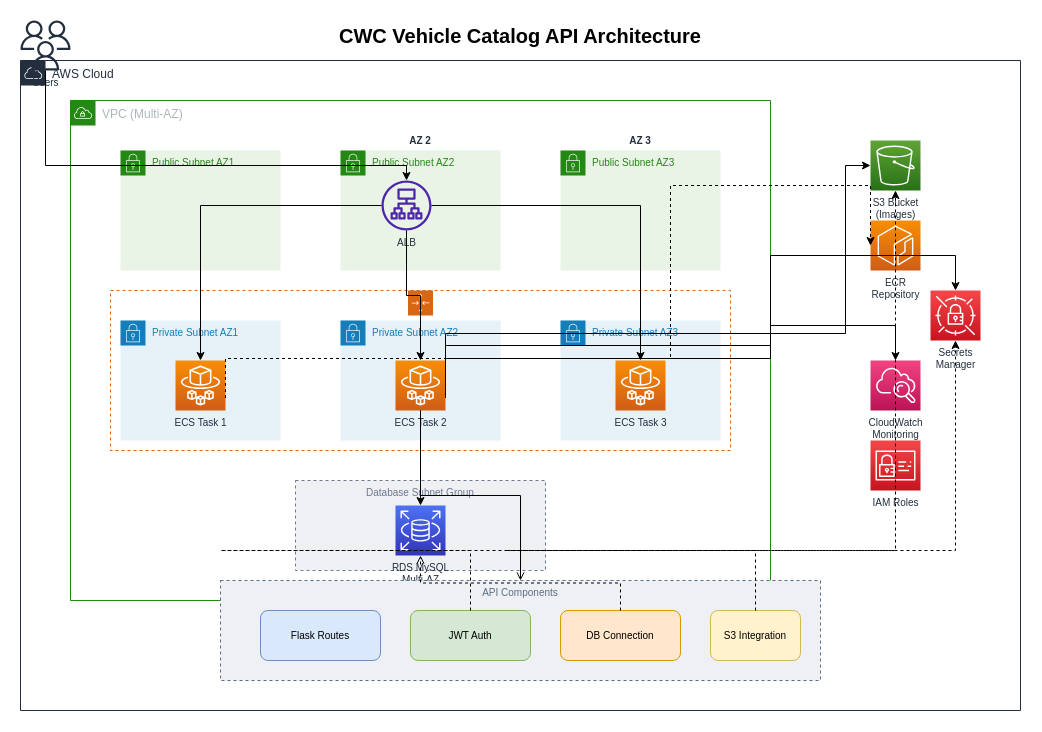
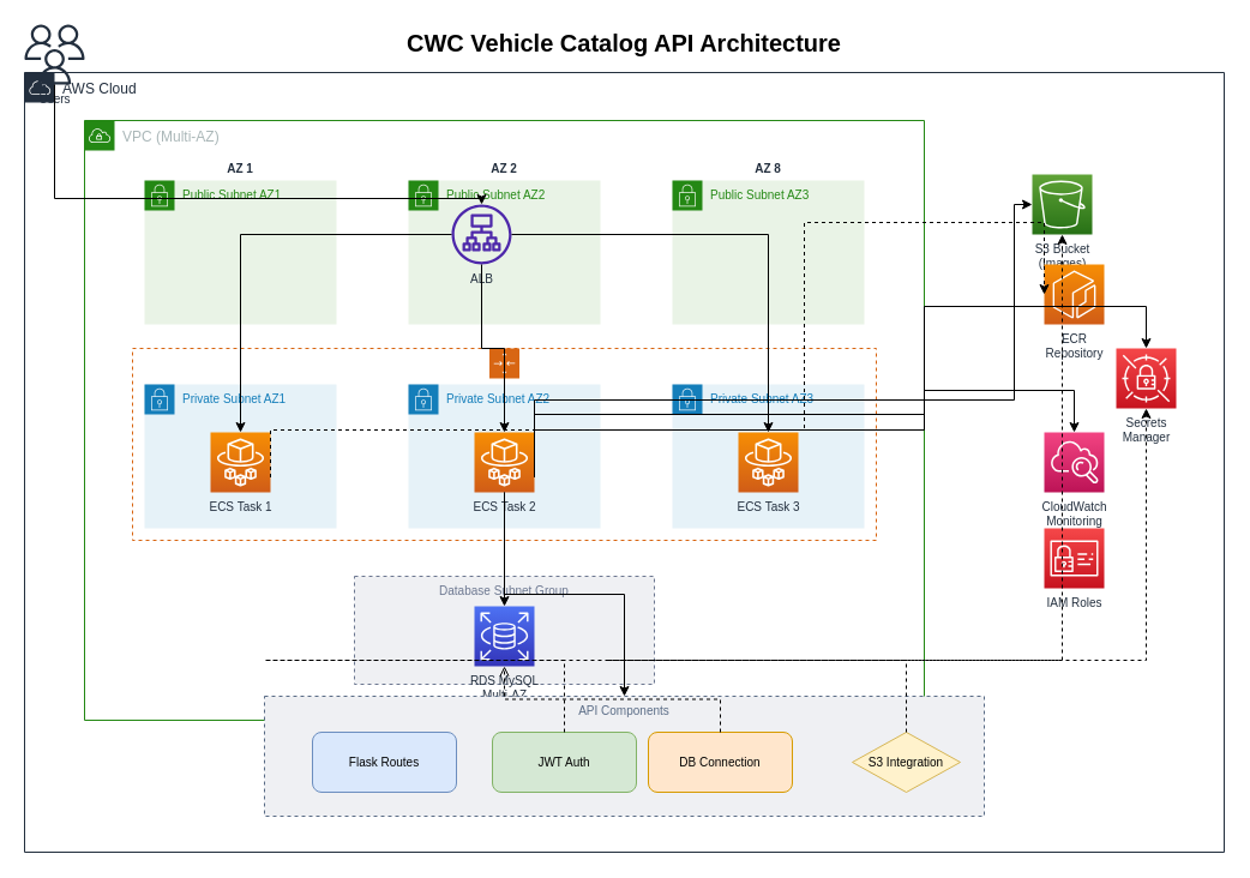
  <mxCell id="0" />
  <mxCell id="1" parent="0" />
  <mxCell id="2" value="CWC Vehicle Catalog API Architecture" style="text;html=1;strokeColor=none;fillColor=none;align=center;verticalAlign=middle;whiteSpace=wrap;rounded=0;fontSize=20;fontStyle=1" vertex="1" parent="1"><mxGeometry x="220" y="20" width="600" height="30" as="geometry" /></mxCell>
  <mxCell id="3" value="AWS Cloud" style="points=[[0,0],[0.25,0],[0.5,0],[0.75,0],[1,0],[1,0.25],[1,0.5],[1,0.75],[1,1],[0.75,1],[0.5,1],[0.25,1],[0,1],[0,0.75],[0,0.5],[0,0.25]];outlineConnect=0;gradientColor=none;html=1;whiteSpace=wrap;fontSize=12;fontStyle=0;container=1;pointerEvents=0;collapsible=0;recursiveResize=0;shape=mxgraph.aws4.group;grIcon=mxgraph.aws4.group_aws_cloud;strokeColor=#232F3E;fillColor=none;verticalAlign=top;align=left;spacingLeft=30;fontColor=#232F3E;dashed=0;" vertex="1" parent="1"><mxGeometry x="20" y="60" width="1000" height="650" as="geometry" /></mxCell>
  <mxCell id="4" value="VPC (Multi-AZ)" style="points=[[0,0],[0.25,0],[0.5,0],[0.75,0],[1,0],[1,0.25],[1,0.5],[1,0.75],[1,1],[0.75,1],[0.5,1],[0.25,1],[0,1],[0,0.75],[0,0.5],[0,0.25]];outlineConnect=0;gradientColor=none;html=1;whiteSpace=wrap;fontSize=12;fontStyle=0;container=1;pointerEvents=0;collapsible=0;recursiveResize=0;shape=mxgraph.aws4.group;grIcon=mxgraph.aws4.group_vpc;strokeColor=#248814;fillColor=none;verticalAlign=top;align=left;spacingLeft=30;fontColor=#AAB7B8;dashed=0;" vertex="1" parent="3"><mxGeometry x="50" y="40" width="700" height="500" as="geometry" /></mxCell>
+ <mxCell id="5" value="AZ 1" style="text;html=1;strokeColor=none;fillColor=none;align=center;verticalAlign=middle;whiteSpace=wrap;rounded=0;fontSize=10;fontStyle=1;fontColor=#232F3E;" vertex="1" parent="4"><mxGeometry x="80" y="30" width="100" height="20" as="geometry" /></mxCell>
  <mxCell id="6" value="AZ 2" style="text;html=1;strokeColor=none;fillColor=none;align=center;verticalAlign=middle;whiteSpace=wrap;rounded=0;fontSize=10;fontStyle=1;fontColor=#232F3E;" vertex="1" parent="4"><mxGeometry x="300" y="30" width="100" height="20" as="geometry" /></mxCell>
- <mxCell id="7" value="AZ 3" style="text;html=1;strokeColor=none;fillColor=none;align=center;verticalAlign=middle;whiteSpace=wrap;rounded=0;fontSize=10;fontStyle=1;fontColor=#232F3E;" vertex="1" parent="4"><mxGeometry x="520" y="30" width="100" height="20" as="geometry" /></mxCell>
+ <mxCell id="7" value="AZ 8" style="text;html=1;strokeColor=none;fillColor=none;align=center;verticalAlign=middle;whiteSpace=wrap;rounded=0;fontSize=10;fontStyle=1;fontColor=#232F3E;" vertex="1" parent="4"><mxGeometry x="520" y="30" width="100" height="20" as="geometry" /></mxCell>
  <mxCell id="8" value="Public Subnet AZ1" style="points=[[0,0],[0.25,0],[0.5,0],[0.75,0],[1,0],[1,0.25],[1,0.5],[1,0.75],[1,1],[0.75,1],[0.5,1],[0.25,1],[0,1],[0,0.75],[0,0.5],[0,0.25]];outlineConnect=0;gradientColor=none;html=1;whiteSpace=wrap;fontSize=10;fontStyle=0;container=1;pointerEvents=0;collapsible=0;recursiveResize=0;shape=mxgraph.aws4.group;grIcon=mxgraph.aws4.group_security_group;grStroke=0;strokeColor=#248814;fillColor=#E9F3E6;verticalAlign=top;align=left;spacingLeft=30;fontColor=#248814;dashed=0;" vertex="1" parent="4"><mxGeometry x="50" y="50" width="160" height="120" as="geometry" /></mxCell>
  <mxCell id="9" value="Public Subnet AZ2" style="points=[[0,0],[0.25,0],[0.5,0],[0.75,0],[1,0],[1,0.25],[1,0.5],[1,0.75],[1,1],[0.75,1],[0.5,1],[0.25,1],[0,1],[0,0.75],[0,0.5],[0,0.25]];outlineConnect=0;gradientColor=none;html=1;whiteSpace=wrap;fontSize=10;fontStyle=0;container=1;pointerEvents=0;collapsible=0;recursiveResize=0;shape=mxgraph.aws4.group;grIcon=mxgraph.aws4.group_security_group;grStroke=0;strokeColor=#248814;fillColor=#E9F3E6;verticalAlign=top;align=left;spacingLeft=30;fontColor=#248814;dashed=0;" vertex="1" parent="4"><mxGeometry x="270" y="50" width="160" height="120" as="geometry" /></mxCell>
  <mxCell id="10" value="Public Subnet AZ3" style="points=[[0,0],[0.25,0],[0.5,0],[0.75,0],[1,0],[1,0.25],[1,0.5],[1,0.75],[1,1],[0.75,1],[0.5,1],[0.25,1],[0,1],[0,0.75],[0,0.5],[0,0.25]];outlineConnect=0;gradientColor=none;html=1;whiteSpace=wrap;fontSize=10;fontStyle=0;container=1;pointerEvents=0;collapsible=0;recursiveResize=0;shape=mxgraph.aws4.group;grIcon=mxgraph.aws4.group_security_group;grStroke=0;strokeColor=#248814;fillColor=#E9F3E6;verticalAlign=top;align=left;spacingLeft=30;fontColor=#248814;dashed=0;" vertex="1" parent="4"><mxGeometry x="490" y="50" width="160" height="120" as="geometry" /></mxCell>
- <mxCell id="11" value="ALB" style="sketch=0;outlineConnect=0;fontColor=#232F3E;gradientColor=none;fillColor=#4D27AA;strokeColor=none;dashed=0;verticalLabelPosition=bottom;verticalAlign=top;align=center;html=1;fontSize=10;fontStyle=0;aspect=fixed;pointerEvents=1;shape=mxgraph.aws4.application_load_balancer;" vertex="1" parent="4"><mxGeometry x="311" y="80" width="50" height="50" as="geometry" /></mxCell>
+ <mxCell id="11" value="ALB" style="sketch=0;outlineConnect=0;fontColor=#232F3E;gradientColor=none;fillColor=#4D27AA;strokeColor=none;dashed=0;verticalLabelPosition=bottom;verticalAlign=top;align=center;html=1;fontSize=10;fontStyle=0;aspect=fixed;pointerEvents=1;shape=mxgraph.aws4.application_load_balancer;" vertex="1" parent="4"><mxGeometry x="306" y="70" width="50" height="50" as="geometry" /></mxCell>
  <mxCell id="12" value="Auto Scaling Group" style="points=[[0,0],[0.25,0],[0.5,0],[0.75,0],[1,0],[1,0.25],[1,0.5],[1,0.75],[1,1],[0.75,1],[0.5,1],[0.25,1],[0,1],[0,0.75],[0,0.5],[0,0.25]];outlineConnect=0;gradientColor=none;html=1;whiteSpace=wrap;fontSize=10;fontStyle=0;container=0;pointerEvents=0;collapsible=0;recursiveResize=0;shape=mxgraph.aws4.groupCenter;grIcon=mxgraph.aws4.group_auto_scaling_group;grStroke=1;strokeColor=#D86613;fillColor=none;verticalAlign=top;align=center;fontColor=#D86613;dashed=1;spacingTop=25;" vertex="1" parent="4"><mxGeometry x="40" y="190" width="620" height="160" as="geometry" /></mxCell>
  <mxCell id="13" value="Private Subnet AZ1" style="points=[[0,0],[0.25,0],[0.5,0],[0.75,0],[1,0],[1,0.25],[1,0.5],[1,0.75],[1,1],[0.75,1],[0.5,1],[0.25,1],[0,1],[0,0.75],[0,0.5],[0,0.25]];outlineConnect=0;gradientColor=none;html=1;whiteSpace=wrap;fontSize=10;fontStyle=0;container=1;pointerEvents=0;collapsible=0;recursiveResize=0;shape=mxgraph.aws4.group;grIcon=mxgraph.aws4.group_security_group;grStroke=0;strokeColor=#147EBA;fillColor=#E6F2F8;verticalAlign=top;align=left;spacingLeft=30;fontColor=#147EBA;dashed=0;" vertex="1" parent="4"><mxGeometry x="50" y="220" width="160" height="120" as="geometry" /></mxCell>
  <mxCell id="14" value="ECS Task 1" style="sketch=0;points=[[0,0,0],[0.25,0,0],[0.5,0,0],[0.75,0,0],[1,0,0],[0,1,0],[0.25,1,0],[0.5,1,0],[0.75,1,0],[1,1,0],[0,0.25,0],[0,0.5,0],[0,0.75,0],[1,0.25,0],[1,0.5,0],[1,0.75,0]];outlineConnect=0;fontColor=#232F3E;gradientColor=#F78E04;gradientDirection=north;fillColor=#D05C17;strokeColor=#ffffff;dashed=0;verticalLabelPosition=bottom;verticalAlign=top;align=center;html=1;fontSize=10;fontStyle=0;aspect=fixed;shape=mxgraph.aws4.resourceIcon;resIcon=mxgraph.aws4.fargate;" vertex="1" parent="13"><mxGeometry x="55" y="40" width="50" height="50" as="geometry" /></mxCell>
  <mxCell id="15" value="Private Subnet AZ2" style="points=[[0,0],[0.25,0],[0.5,0],[0.75,0],[1,0],[1,0.25],[1,0.5],[1,0.75],[1,1],[0.75,1],[0.5,1],[0.25,1],[0,1],[0,0.75],[0,0.5],[0,0.25]];outlineConnect=0;gradientColor=none;html=1;whiteSpace=wrap;fontSize=10;fontStyle=0;container=1;pointerEvents=0;collapsible=0;recursiveResize=0;shape=mxgraph.aws4.group;grIcon=mxgraph.aws4.group_security_group;grStroke=0;strokeColor=#147EBA;fillColor=#E6F2F8;verticalAlign=top;align=left;spacingLeft=30;fontColor=#147EBA;dashed=0;" vertex="1" parent="4"><mxGeometry x="270" y="220" width="160" height="120" as="geometry" /></mxCell>
  <mxCell id="16" value="ECS Task 2" style="sketch=0;points=[[0,0,0],[0.25,0,0],[0.5,0,0],[0.75,0,0],[1,0,0],[0,1,0],[0.25,1,0],[0.5,1,0],[0.75,1,0],[1,1,0],[0,0.25,0],[0,0.5,0],[0,0.75,0],[1,0.25,0],[1,0.5,0],[1,0.75,0]];outlineConnect=0;fontColor=#232F3E;gradientColor=#F78E04;gradientDirection=north;fillColor=#D05C17;strokeColor=#ffffff;dashed=0;verticalLabelPosition=bottom;verticalAlign=top;align=center;html=1;fontSize=10;fontStyle=0;aspect=fixed;shape=mxgraph.aws4.resourceIcon;resIcon=mxgraph.aws4.fargate;" vertex="1" parent="15"><mxGeometry x="55" y="40" width="50" height="50" as="geometry" /></mxCell>
  <mxCell id="17" value="Private Subnet AZ3" style="points=[[0,0],[0.25,0],[0.5,0],[0.75,0],[1,0],[1,0.25],[1,0.5],[1,0.75],[1,1],[0.75,1],[0.5,1],[0.25,1],[0,1],[0,0.75],[0,0.5],[0,0.25]];outlineConnect=0;gradientColor=none;html=1;whiteSpace=wrap;fontSize=10;fontStyle=0;container=1;pointerEvents=0;collapsible=0;recursiveResize=0;shape=mxgraph.aws4.group;grIcon=mxgraph.aws4.group_security_group;grStroke=0;strokeColor=#147EBA;fillColor=#E6F2F8;verticalAlign=top;align=left;spacingLeft=30;fontColor=#147EBA;dashed=0;" vertex="1" parent="4"><mxGeometry x="490" y="220" width="160" height="120" as="geometry" /></mxCell>
  <mxCell id="18" value="ECS Task 3" style="sketch=0;points=[[0,0,0],[0.25,0,0],[0.5,0,0],[0.75,0,0],[1,0,0],[0,1,0],[0.25,1,0],[0.5,1,0],[0.75,1,0],[1,1,0],[0,0.25,0],[0,0.5,0],[0,0.75,0],[1,0.25,0],[1,0.5,0],[1,0.75,0]];outlineConnect=0;fontColor=#232F3E;gradientColor=#F78E04;gradientDirection=north;fillColor=#D05C17;strokeColor=#ffffff;dashed=0;verticalLabelPosition=bottom;verticalAlign=top;align=center;html=1;fontSize=10;fontStyle=0;aspect=fixed;shape=mxgraph.aws4.resourceIcon;resIcon=mxgraph.aws4.fargate;" vertex="1" parent="17"><mxGeometry x="55" y="40" width="50" height="50" as="geometry" /></mxCell>
  <mxCell id="19" value="Database Subnet Group" style="fillColor=#EFF0F3;strokeColor=#6D7891;dashed=1;verticalAlign=top;fontStyle=0;fontColor=#6D7891;whiteSpace=wrap;html=1;fontSize=10;" vertex="1" parent="4"><mxGeometry x="225" y="380" width="250" height="90" as="geometry" /></mxCell>
  <mxCell id="20" value="RDS MySQL&#10;Multi-AZ" style="sketch=0;points=[[0,0,0],[0.25,0,0],[0.5,0,0],[0.75,0,0],[1,0,0],[0,1,0],[0.25,1,0],[0.5,1,0],[0.75,1,0],[1,1,0],[0,0.25,0],[0,0.5,0],[0,0.75,0],[1,0.25,0],[1,0.5,0],[1,0.75,0]];outlineConnect=0;fontColor=#232F3E;gradientColor=#4D72F3;gradientDirection=north;fillColor=#3334B9;strokeColor=#ffffff;dashed=0;verticalLabelPosition=bottom;verticalAlign=top;align=center;html=1;fontSize=10;fontStyle=0;aspect=fixed;shape=mxgraph.aws4.resourceIcon;resIcon=mxgraph.aws4.rds;" vertex="1" parent="19"><mxGeometry x="100" y="25" width="50" height="50" as="geometry" /></mxCell>
- <mxCell id="21" value="S3 Bucket&#10;(Images)" style="sketch=0;points=[[0,0,0],[0.25,0,0],[0.5,0,0],[0.75,0,0],[1,0,0],[0,1,0],[0.25,1,0],[0.5,1,0],[0.75,1,0],[1,1,0],[0,0.25,0],[0,0.5,0],[0,0.75,0],[1,0.25,0],[1,0.5,0],[1,0.75,0]];outlineConnect=0;fontColor=#232F3E;gradientColor=#60A337;gradientDirection=north;fillColor=#277116;strokeColor=#ffffff;dashed=0;verticalLabelPosition=bottom;verticalAlign=top;align=center;html=1;fontSize=10;fontStyle=0;aspect=fixed;shape=mxgraph.aws4.resourceIcon;resIcon=mxgraph.aws4.s3;" vertex="1" parent="3"><mxGeometry x="850" y="80" width="50" height="50" as="geometry" /></mxCell>
+ <mxCell id="21" value="S3 Bucket&#10;(Images)" style="sketch=0;points=[[0,0,0],[0.25,0,0],[0.5,0,0],[0.75,0,0],[1,0,0],[0,1,0],[0.25,1,0],[0.5,1,0],[0.75,1,0],[1,1,0],[0,0.25,0],[0,0.5,0],[0,0.75,0],[1,0.25,0],[1,0.5,0],[1,0.75,0]];outlineConnect=0;fontColor=#232F3E;gradientColor=#60A337;gradientDirection=north;fillColor=#277116;strokeColor=#ffffff;dashed=0;verticalLabelPosition=bottom;verticalAlign=top;align=center;html=1;fontSize=10;fontStyle=0;aspect=fixed;shape=mxgraph.aws4.resourceIcon;resIcon=mxgraph.aws4.s3;" vertex="1" parent="3"><mxGeometry x="840" y="85" width="50" height="50" as="geometry" /></mxCell>
  <mxCell id="22" value="CloudWatch&#10;Monitoring" style="sketch=0;points=[[0,0,0],[0.25,0,0],[0.5,0,0],[0.75,0,0],[1,0,0],[0,1,0],[0.25,1,0],[0.5,1,0],[0.75,1,0],[1,1,0],[0,0.25,0],[0,0.5,0],[0,0.75,0],[1,0.25,0],[1,0.5,0],[1,0.75,0]];points=[[0,0,0],[0.25,0,0],[0.5,0,0],[0.75,0,0],[1,0,0],[0,1,0],[0.25,1,0],[0.5,1,0],[0.75,1,0],[1,1,0],[0,0.25,0],[0,0.5,0],[0,0.75,0],[1,0.25,0],[1,0.5,0],[1,0.75,0]];outlineConnect=0;fontColor=#232F3E;gradientColor=#F34482;gradientDirection=north;fillColor=#BC1356;strokeColor=#ffffff;dashed=0;verticalLabelPosition=bottom;verticalAlign=top;align=center;html=1;fontSize=10;fontStyle=0;aspect=fixed;shape=mxgraph.aws4.resourceIcon;resIcon=mxgraph.aws4.cloudwatch;" vertex="1" parent="3"><mxGeometry x="850" y="300" width="50" height="50" as="geometry" /></mxCell>
  <mxCell id="23" value="ECR&#10;Repository" style="sketch=0;points=[[0,0,0],[0.25,0,0],[0.5,0,0],[0.75,0,0],[1,0,0],[0,1,0],[0.25,1,0],[0.5,1,0],[0.75,1,0],[1,1,0],[0,0.25,0],[0,0.5,0],[0,0.75,0],[1,0.25,0],[1,0.5,0],[1,0.75,0]];outlineConnect=0;fontColor=#232F3E;gradientColor=#F78E04;gradientDirection=north;fillColor=#D05C17;strokeColor=#ffffff;dashed=0;verticalLabelPosition=bottom;verticalAlign=top;align=center;html=1;fontSize=10;fontStyle=0;aspect=fixed;shape=mxgraph.aws4.resourceIcon;resIcon=mxgraph.aws4.ecr;" vertex="1" parent="3"><mxGeometry x="850" y="160" width="50" height="50" as="geometry" /></mxCell>
  <mxCell id="24" value="Secrets&#10;Manager" style="sketch=0;points=[[0,0,0],[0.25,0,0],[0.5,0,0],[0.75,0,0],[1,0,0],[0,1,0],[0.25,1,0],[0.5,1,0],[0.75,1,0],[1,1,0],[0,0.25,0],[0,0.5,0],[0,0.75,0],[1,0.25,0],[1,0.5,0],[1,0.75,0]];outlineConnect=0;fontColor=#232F3E;gradientColor=#F54749;gradientDirection=north;fillColor=#C7131F;strokeColor=#ffffff;dashed=0;verticalLabelPosition=bottom;verticalAlign=top;align=center;html=1;fontSize=10;fontStyle=0;aspect=fixed;shape=mxgraph.aws4.resourceIcon;resIcon=mxgraph.aws4.secrets_manager;" vertex="1" parent="3"><mxGeometry x="910" y="230" width="50" height="50" as="geometry" /></mxCell>
  <mxCell id="25" value="IAM Roles" style="sketch=0;points=[[0,0,0],[0.25,0,0],[0.5,0,0],[0.75,0,0],[1,0,0],[0,1,0],[0.25,1,0],[0.5,1,0],[0.75,1,0],[1,1,0],[0,0.25,0],[0,0.5,0],[0,0.75,0],[1,0.25,0],[1,0.5,0],[1,0.75,0]];outlineConnect=0;fontColor=#232F3E;gradientColor=#F54749;gradientDirection=north;fillColor=#C7131F;strokeColor=#ffffff;dashed=0;verticalLabelPosition=bottom;verticalAlign=top;align=center;html=1;fontSize=10;fontStyle=0;aspect=fixed;shape=mxgraph.aws4.resourceIcon;resIcon=mxgraph.aws4.identity_and_access_management;" vertex="1" parent="3"><mxGeometry x="850" y="380" width="50" height="50" as="geometry" /></mxCell>
  <mxCell id="26" value="Users" style="sketch=0;outlineConnect=0;fontColor=#232F3E;gradientColor=none;fillColor=#232F3E;strokeColor=none;dashed=0;verticalLabelPosition=bottom;verticalAlign=top;align=center;html=1;fontSize=10;fontStyle=0;aspect=fixed;pointerEvents=1;shape=mxgraph.aws4.users;" vertex="1" parent="1"><mxGeometry x="20" y="20" width="50" height="50" as="geometry" /></mxCell>
  <mxCell id="27" value="API Components" style="fillColor=#EFF0F3;strokeColor=#5A6C86;dashed=1;verticalAlign=top;fontStyle=0;fontColor=#5A6C86;whiteSpace=wrap;html=1;fontSize=10;" vertex="1" parent="1"><mxGeometry x="220" y="580" width="600" height="100" as="geometry" /></mxCell>
  <mxCell id="28" value="Flask Routes" style="rounded=1;whiteSpace=wrap;html=1;fillColor=#dae8fc;strokeColor=#6c8ebf;fontSize=10;" vertex="1" parent="27"><mxGeometry x="40" y="30" width="120" height="50" as="geometry" /></mxCell>
  <mxCell id="29" value="JWT Auth" style="rounded=1;whiteSpace=wrap;html=1;fillColor=#d5e8d4;strokeColor=#82b366;fontSize=10;" vertex="1" parent="27"><mxGeometry x="190" y="30" width="120" height="50" as="geometry" /></mxCell>
- <mxCell id="30" value="DB Connection" style="rounded=1;whiteSpace=wrap;html=1;fillColor=#ffe6cc;strokeColor=#d79b00;fontSize=10;" vertex="1" parent="27"><mxGeometry x="340" y="30" width="120" height="50" as="geometry" /></mxCell>
- <mxCell id="31" value="S3 Integration" style="rounded=1;whiteSpace=wrap;html=1;fillColor=#fff2cc;strokeColor=#d6b656;fontSize=10;" vertex="1" parent="27"><mxGeometry x="490" y="30" width="90" height="50" as="geometry" /></mxCell>
+ <mxCell id="30" value="DB Connection" style="rounded=1;whiteSpace=wrap;html=1;fillColor=#ffe6cc;strokeColor=#d79b00;fontSize=10;" vertex="1" parent="27"><mxGeometry x="320" y="30" width="120" height="50" as="geometry" /></mxCell>
+ <mxCell id="31" value="S3 Integration" style="rhombus;whiteSpace=wrap;html=1;fillColor=#fff2cc;strokeColor=#d6b656;fontSize=10;" vertex="1" parent="27"><mxGeometry x="490" y="30" width="90" height="50" as="geometry" /></mxCell>
  <mxCell id="32" value="" style="edgeStyle=orthogonalEdgeStyle;rounded=0;orthogonalLoop=1;jettySize=auto;html=1;" edge="1" parent="1" source="26" target="11"><mxGeometry relative="1" as="geometry"><Array as="points"><mxPoint x="45" y="165" /></Array></mxGeometry></mxCell>
  <mxCell id="33" value="" style="edgeStyle=orthogonalEdgeStyle;rounded=0;orthogonalLoop=1;jettySize=auto;html=1;" edge="1" parent="1" source="11" target="14"><mxGeometry relative="1" as="geometry" /></mxCell>
  <mxCell id="34" value="" style="edgeStyle=orthogonalEdgeStyle;rounded=0;orthogonalLoop=1;jettySize=auto;html=1;" edge="1" parent="1" source="11" target="16"><mxGeometry relative="1" as="geometry" /></mxCell>
  <mxCell id="35" value="" style="edgeStyle=orthogonalEdgeStyle;rounded=0;orthogonalLoop=1;jettySize=auto;html=1;" edge="1" parent="1" source="11" target="18"><mxGeometry relative="1" as="geometry" /></mxCell>
  <mxCell id="36" value="" style="edgeStyle=orthogonalEdgeStyle;rounded=0;orthogonalLoop=1;jettySize=auto;html=1;" edge="1" parent="1" source="16" target="20"><mxGeometry relative="1" as="geometry" /></mxCell>
  <mxCell id="37" value="" style="edgeStyle=orthogonalEdgeStyle;rounded=0;orthogonalLoop=1;jettySize=auto;html=1;exitX=1;exitY=0.25;exitDx=0;exitDy=0;exitPerimeter=0;" edge="1" parent="1" source="16" target="21"><mxGeometry relative="1" as="geometry"><Array as="points"><mxPoint x="845" y="333" /></Array></mxGeometry></mxCell>
  <mxCell id="38" value="" style="edgeStyle=orthogonalEdgeStyle;rounded=0;orthogonalLoop=1;jettySize=auto;html=1;exitX=1;exitY=0.5;exitDx=0;exitDy=0;exitPerimeter=0;" edge="1" parent="1" source="16" target="24"><mxGeometry relative="1" as="geometry"><Array as="points"><mxPoint x="770" y="345" /><mxPoint x="770" y="255" /></Array></mxGeometry></mxCell>
  <mxCell id="39" value="" style="edgeStyle=orthogonalEdgeStyle;rounded=0;orthogonalLoop=1;jettySize=auto;html=1;exitX=1;exitY=0.75;exitDx=0;exitDy=0;exitPerimeter=0;" edge="1" parent="1" source="16" target="22"><mxGeometry relative="1" as="geometry"><Array as="points"><mxPoint x="770" y="358" /><mxPoint x="770" y="325" /></Array></mxGeometry></mxCell>
  <mxCell id="40" value="" style="edgeStyle=orthogonalEdgeStyle;rounded=0;orthogonalLoop=1;jettySize=auto;html=1;exitX=1;exitY=0.75;exitDx=0;exitDy=0;exitPerimeter=0;entryX=0;entryY=0.5;entryDx=0;entryDy=0;entryPerimeter=0;dashed=1;" edge="1" parent="1" source="14" target="23"><mxGeometry relative="1" as="geometry"><Array as="points"><mxPoint x="670" y="358" /><mxPoint x="670" y="185" /></Array></mxGeometry></mxCell>
- <mxCell id="41" value="" style="edgeStyle=orthogonalEdgeStyle;rounded=0;orthogonalLoop=1;jettySize=auto;html=1;exitX=0.5;exitY=1;exitDx=0;exitDy=0;exitPerimeter=0;entryX=0.5;entryY=0;entryDx=0;entryDy=0;endArrow=open;" edge="1" parent="1" source="16" target="27"><mxGeometry relative="1" as="geometry" /></mxCell>
+ <mxCell id="41" value="" style="edgeStyle=orthogonalEdgeStyle;rounded=0;orthogonalLoop=1;jettySize=auto;html=1;exitX=0.5;exitY=1;exitDx=0;exitDy=0;exitPerimeter=0;entryX=0.5;entryY=0;entryDx=0;entryDy=0;" edge="1" parent="1" source="16" target="27"><mxGeometry relative="1" as="geometry" /></mxCell>
  <mxCell id="42" value="" style="edgeStyle=orthogonalEdgeStyle;rounded=0;orthogonalLoop=1;jettySize=auto;html=1;exitX=0.5;exitY=0;exitDx=0;exitDy=0;entryX=0.5;entryY=1;entryDx=0;entryDy=0;entryPerimeter=0;dashed=1;endArrow=open;" edge="1" parent="1" source="30" target="20"><mxGeometry relative="1" as="geometry" /></mxCell>
  <mxCell id="43" value="" style="edgeStyle=orthogonalEdgeStyle;rounded=0;orthogonalLoop=1;jettySize=auto;html=1;exitX=0.5;exitY=0;exitDx=0;exitDy=0;entryX=0.5;entryY=1;entryDx=0;entryDy=0;entryPerimeter=0;dashed=1;" edge="1" parent="1" source="31" target="21"><mxGeometry relative="1" as="geometry"><Array as="points"><mxPoint x="505" y="550" /><mxPoint x="845" y="550" /></Array></mxGeometry></mxCell>
  <mxCell id="44" value="" style="edgeStyle=orthogonalEdgeStyle;rounded=0;orthogonalLoop=1;jettySize=auto;html=1;exitX=0.5;exitY=0;exitDx=0;exitDy=0;entryX=0.5;entryY=1;entryDx=0;entryDy=0;entryPerimeter=0;dashed=1;" edge="1" parent="1" source="29" target="24"><mxGeometry relative="1" as="geometry"><Array as="points"><mxPoint x="220" y="550" /><mxPoint x="845" y="550" /></Array></mxGeometry></mxCell>
